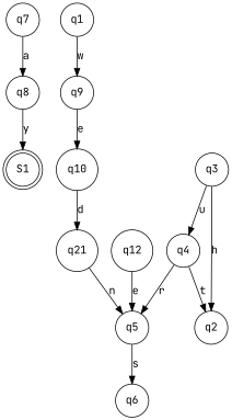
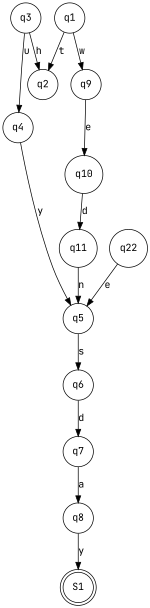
  digraph {
    fontname="JetBrains Mono"
    rankdir=TB
    node [fontname="JetBrains Mono" shape=circle]
    edge [fontname="JetBrains Mono"]
    S1 [shape=doublecircle]
    q1
    q2
    q9
    q10
    q3
    q4
    q5
    q6
    q7
    q8
-   q11 [label=q21]
-   q12
-   q4 -> q2 [label=t]
+   q11
+   q12 [label=q22]
+   q1 -> q2 [label=t]
    q1 -> q9 [label=w]
    q9 -> q10 [label=e]
    q10 -> q11 [label=d]
    q3 -> q2 [label=h]
    q3 -> q4 [label=u]
-   q4 -> q5 [label=r]
+   q4 -> q5 [label=y]
    q5 -> q6 [label=s]
+   q6 -> q7 [label=d]
    q7 -> q8 [label=a]
    q8 -> S1 [label=y]
    q11 -> q5 [label=n]
    q12 -> q5 [label=e]
  }
